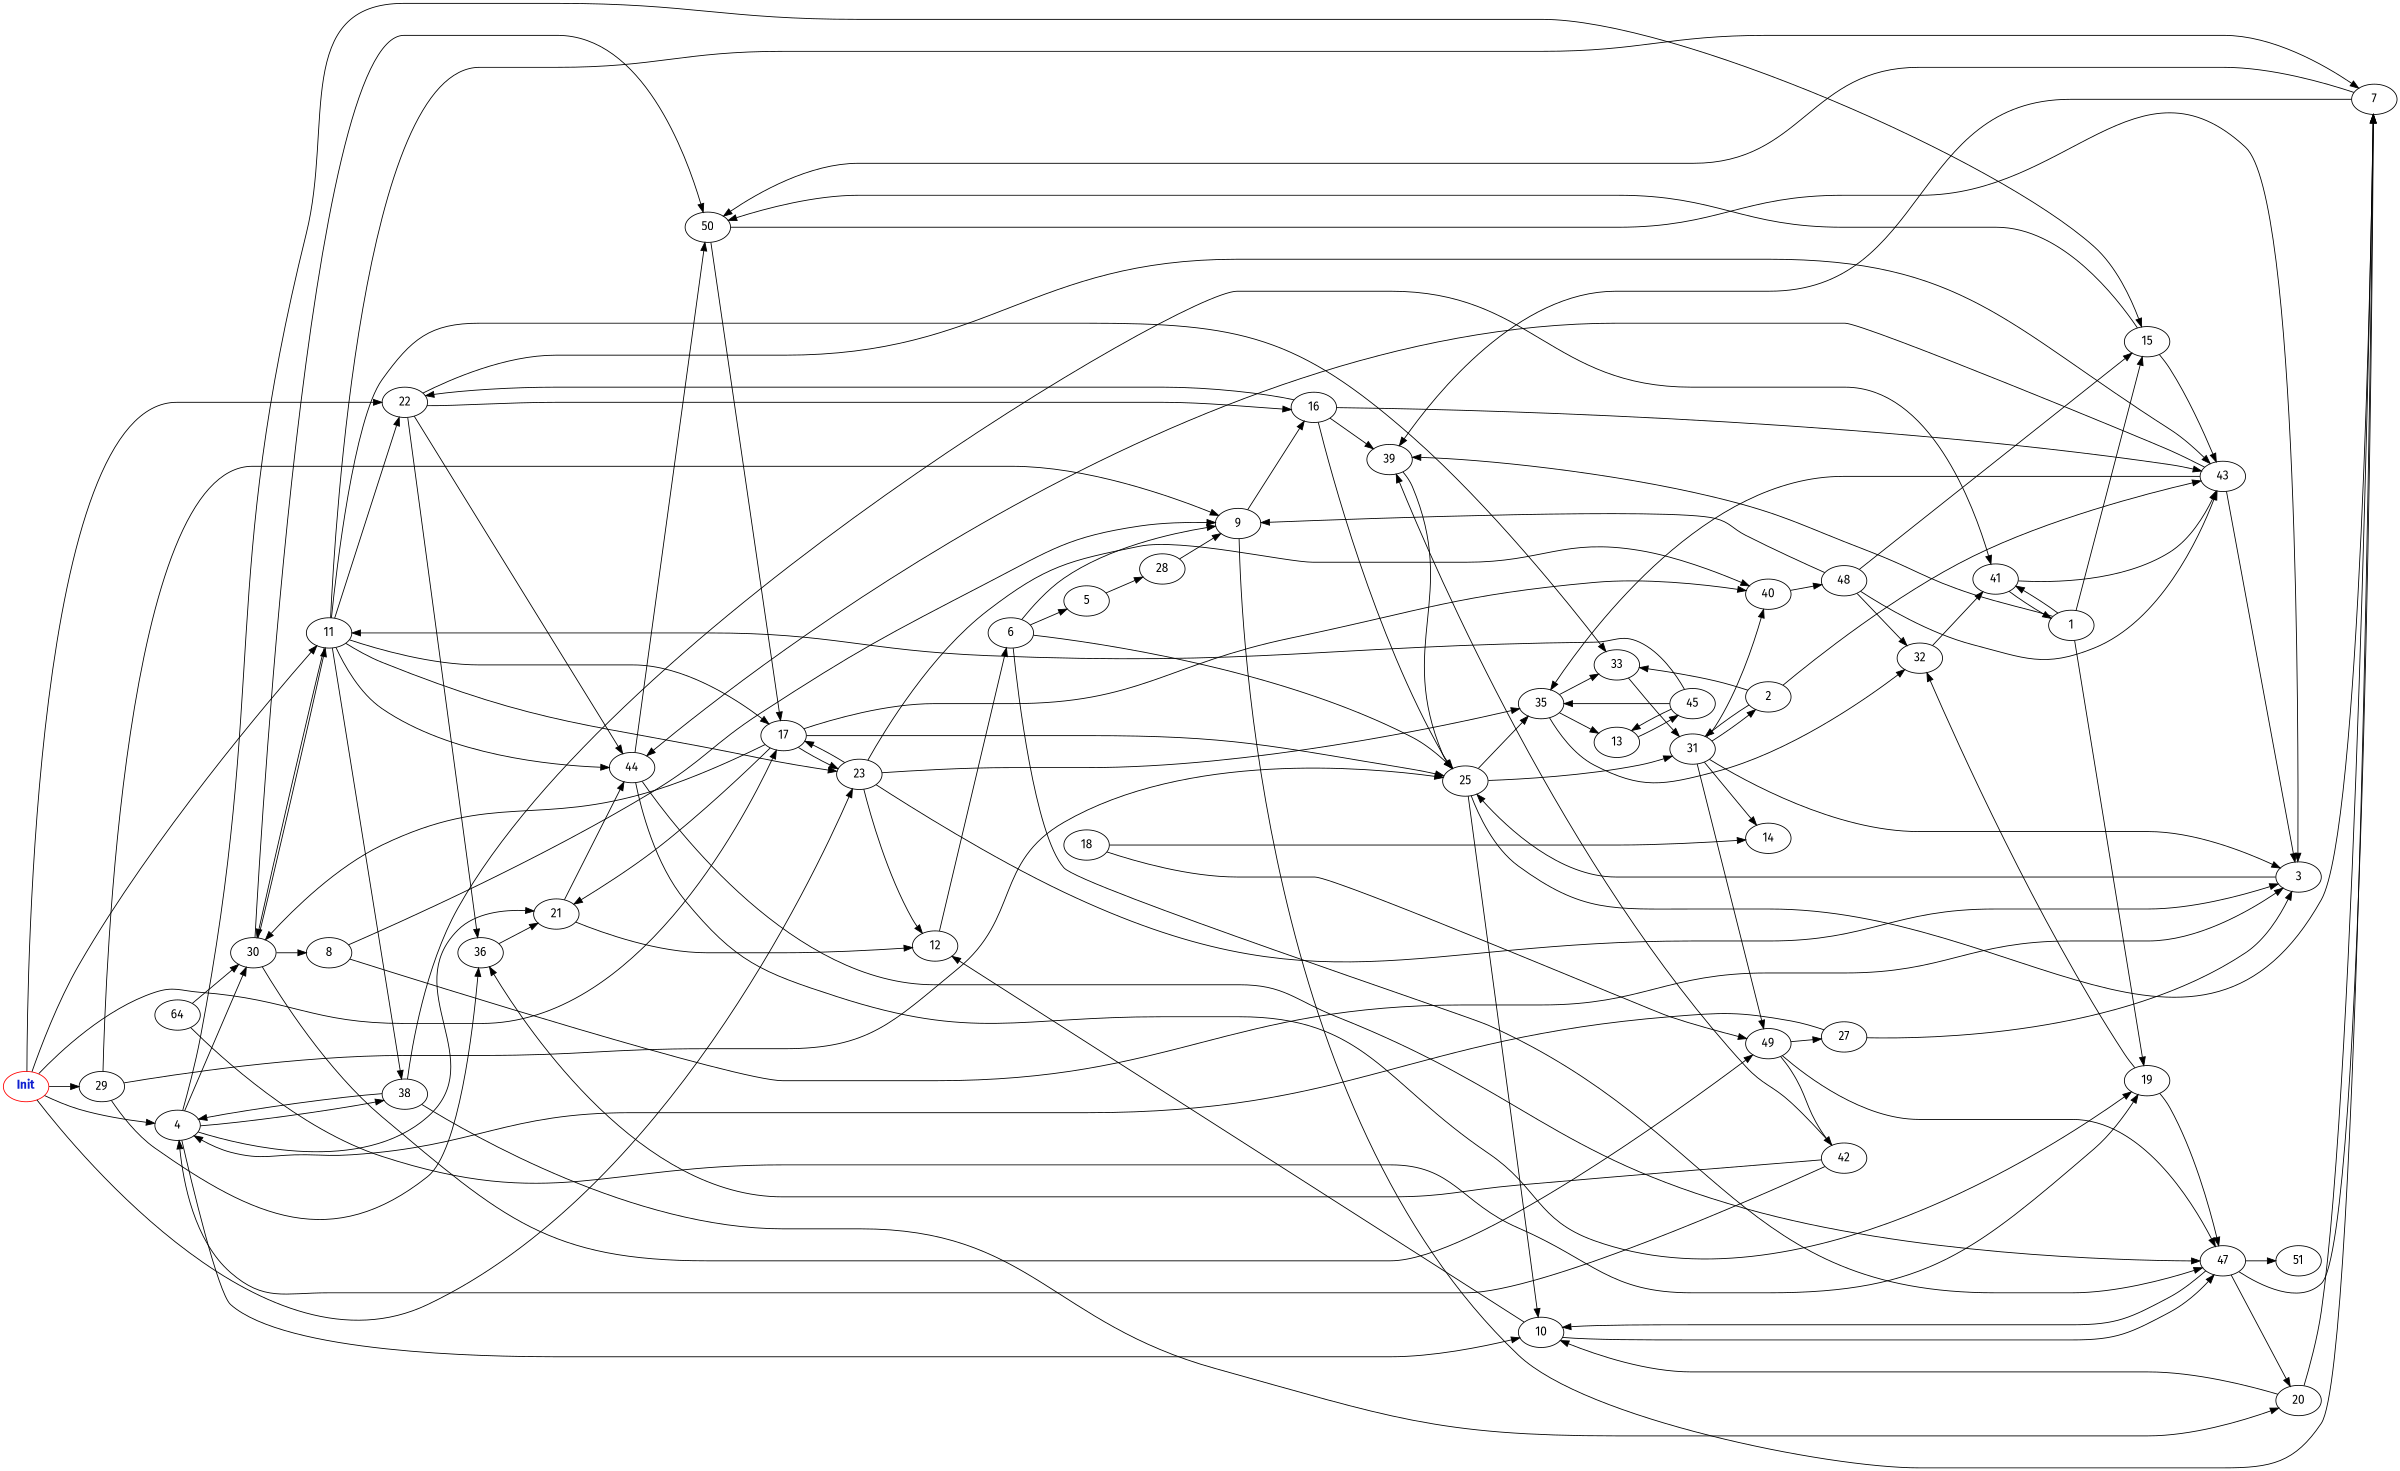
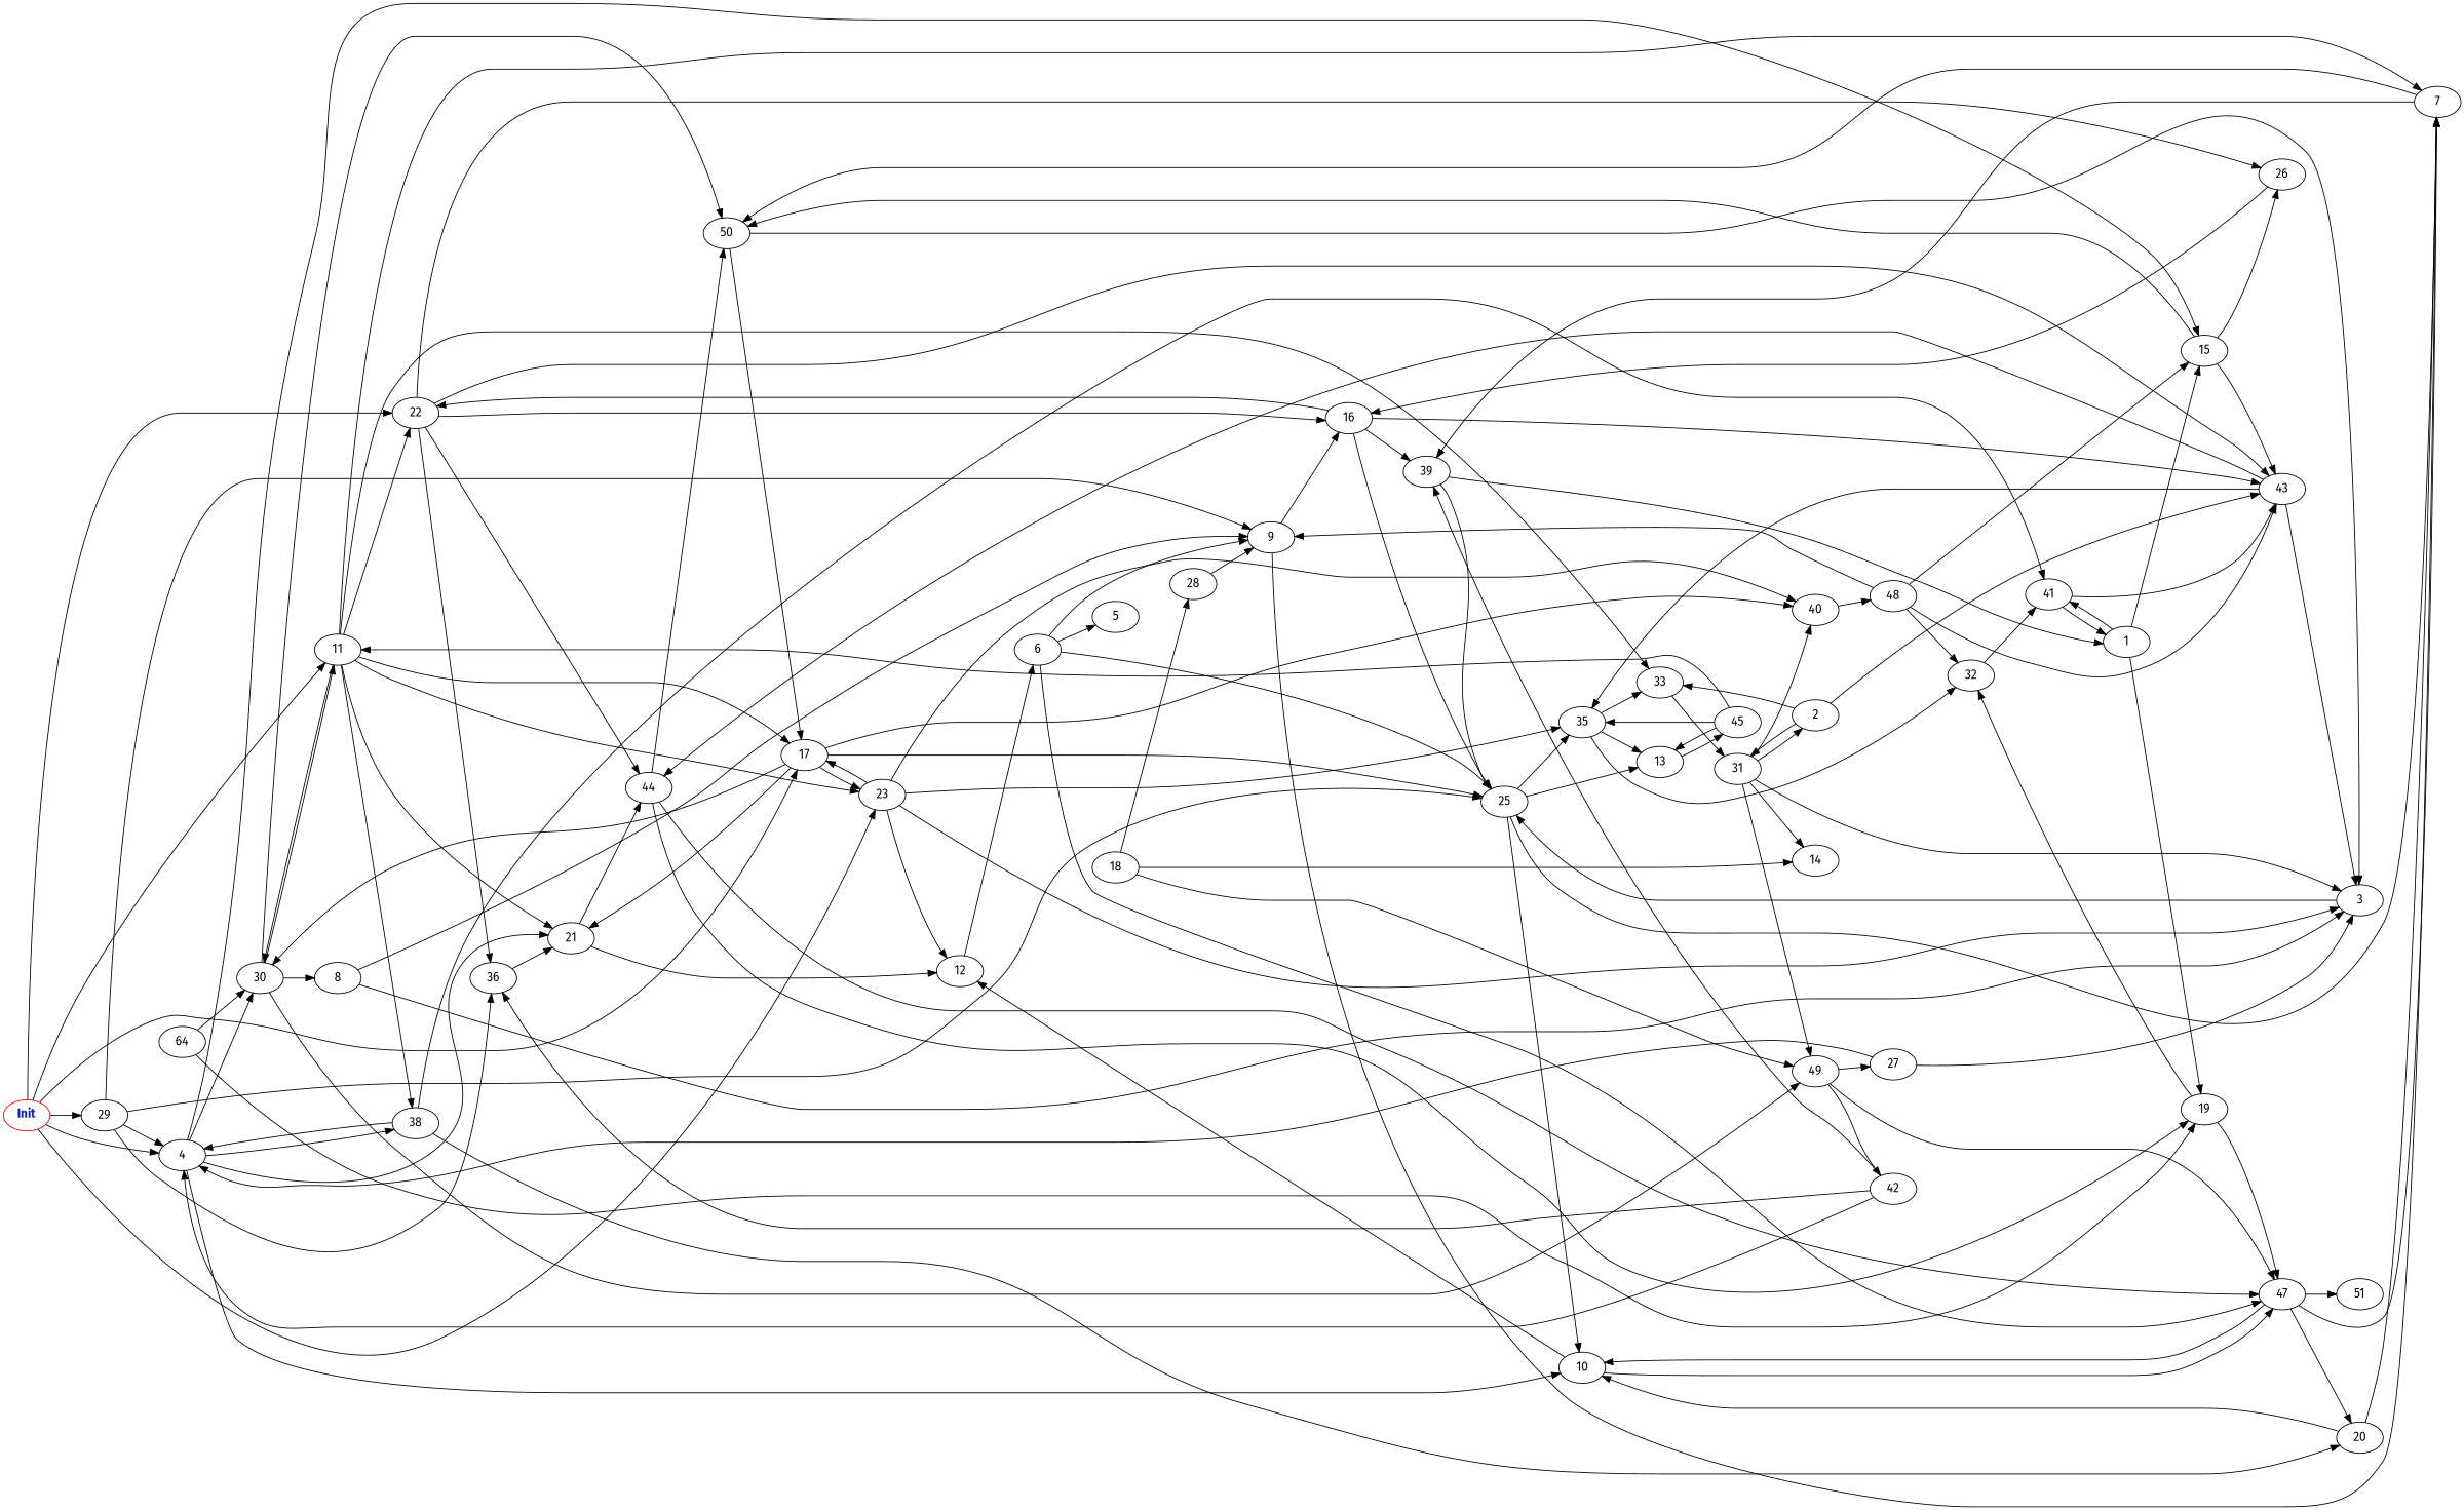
  digraph {
    fontname="Fira Sans"
    rankdir=LR
    node [fontname="Fira Sans"]
    edge [fontname="Fira Sans" weight=1.0]
    n1 [color=red fontcolor="#1020d0" label=<<b>Init</b>>]
    4
    22
    11
    29
    17
    23
    30
    38
    21
    15
    10
    n13 [label=36]
    43
+   26
    16
    44
    7
    33
    9
    25
    40
    3
    35
    12
    50
    49
    8
    20
    41
    47
    39
    19
    31
    13
    48
    32
    6
    42
    27
    1
    51
    2
    14
    45
    5
    18
    28
    n49 [label=64]
    n1 -> 4 [weight=7.0]
    n1 -> 22 [weight=8.0]
    n1 -> 11
    n1 -> 29 [weight=2.0]
    n1 -> 17
    n1 -> 23 [weight=3.0]
    4 -> 30 [weight=5.0]
    4 -> 38 [weight=4.0]
    4 -> 21 [weight=9.0]
    4 -> 15 [weight=3.0]
    4 -> 10 [weight=7.0]
    22 -> n13 [weight=7.0]
    22 -> 43 [weight=4.0]
+   22 -> 26 [weight=8.0]
    22 -> 16 [weight=4.0]
    22 -> 44 [weight=6.0]
    11 -> 22 [weight=9.0]
    11 -> 17 [weight=3.0]
    11 -> 23 [weight=3.0]
    11 -> 30 [weight=5.0]
    11 -> 38 [weight=9.0]
-   11 -> 44
+   11 -> 21
    11 -> 7 [weight=4.0]
    11 -> 33 [weight=6.0]
+   29 -> 4 [weight=9.0]
    29 -> n13 [weight=4.0]
    29 -> 9 [weight=4.0]
    29 -> 25 [weight=6.0]
    17 -> 23
    17 -> 30
    17 -> 21
    17 -> 25 [weight=2.0]
    17 -> 40 [weight=8.0]
    23 -> 17 [weight=7.0]
    23 -> 40 [weight=7.0]
    23 -> 3 [weight=5.0]
    23 -> 35 [weight=8.0]
    23 -> 12 [weight=5.0]
    30 -> 11 [weight=4.0]
    30 -> 50
    30 -> 49
    30 -> 8 [weight=6.0]
    38 -> 4 [weight=9.0]
    38 -> 20 [weight=8.0]
    38 -> 41 [weight=6.0]
    21 -> 44 [weight=9.0]
    21 -> 12 [weight=5.0]
    15 -> 43 [weight=7.0]
+   15 -> 26
    15 -> 50 [weight=9.0]
    10 -> 12
    10 -> 47
    n13 -> 21 [weight=7.0]
    43 -> 44
    43 -> 3 [weight=4.0]
    43 -> 35 [weight=6.0]
+   26 -> 16 [weight=4.0]
    16 -> 22 [weight=8.0]
    16 -> 43
    16 -> 25 [weight=4.0]
    16 -> 39 [weight=9.0]
    44 -> 50 [weight=6.0]
    44 -> 47 [weight=2.0]
    44 -> 19
    7 -> 50 [weight=3.0]
    7 -> 39 [weight=6.0]
    33 -> 31 [weight=8.0]
    9 -> 16 [weight=2.0]
    9 -> 7 [weight=3.0]
    25 -> 10 [weight=6.0]
    25 -> 7
    25 -> 35 [weight=8.0]
-   25 -> 31 [weight=5.0]
+   25 -> 13 [weight=5.0]
    40 -> 48 [weight=7.0]
    3 -> 25 [weight=7.0]
    35 -> 33
    35 -> 13
    35 -> 32 [weight=7.0]
    12 -> 6
    50 -> 17 [weight=3.0]
    50 -> 3 [weight=5.0]
    49 -> 47 [weight=4.0]
    49 -> 42 [weight=8.0]
    49 -> 27 [weight=2.0]
    8 -> 9 [weight=2.0]
    8 -> 3 [weight=2.0]
    20 -> 10 [weight=2.0]
    20 -> 7
    41 -> 43
    41 -> 1 [weight=2.0]
    47 -> 10 [weight=2.0]
    47 -> 7
    47 -> 20 [weight=5.0]
    47 -> 51 [weight=4.0]
    39 -> 25
-   1 -> 39 [weight=4.0]
+   39 -> 1 [weight=4.0]
    19 -> 47 [weight=6.0]
    19 -> 32 [weight=3.0]
    31 -> 40 [weight=7.0]
    31 -> 3
    31 -> 49
    31 -> 2 [weight=6.0]
    31 -> 14 [weight=8.0]
    13 -> 45 [weight=4.0]
    48 -> 15 [weight=7.0]
    48 -> 43 [weight=2.0]
    48 -> 9
    48 -> 32 [weight=9.0]
    32 -> 41 [weight=7.0]
    6 -> 9
    6 -> 25 [weight=4.0]
    6 -> 47 [weight=2.0]
    6 -> 5 [weight=3.0]
    42 -> 4 [weight=9.0]
    42 -> n13 [weight=7.0]
    42 -> 39
    27 -> 4 [weight=6.0]
    27 -> 3 [weight=6.0]
    1 -> 15 [weight=5.0]
    1 -> 41 [weight=4.0]
    1 -> 19 [weight=5.0]
    2 -> 43 [weight=7.0]
    2 -> 33 [weight=7.0]
    2 -> 31 [weight=8.0]
    45 -> 11 [weight=9.0]
    45 -> 35 [weight=7.0]
    45 -> 13 [weight=2.0]
    18 -> 49 [weight=5.0]
    18 -> 14 [weight=6.0]
-   5 -> 28 [weight=2.0]
+   18 -> 28 [weight=2.0]
    28 -> 9 [weight=6.0]
    n49 -> 30 [weight=9.0]
    n49 -> 19 [weight=6.0]
  }
